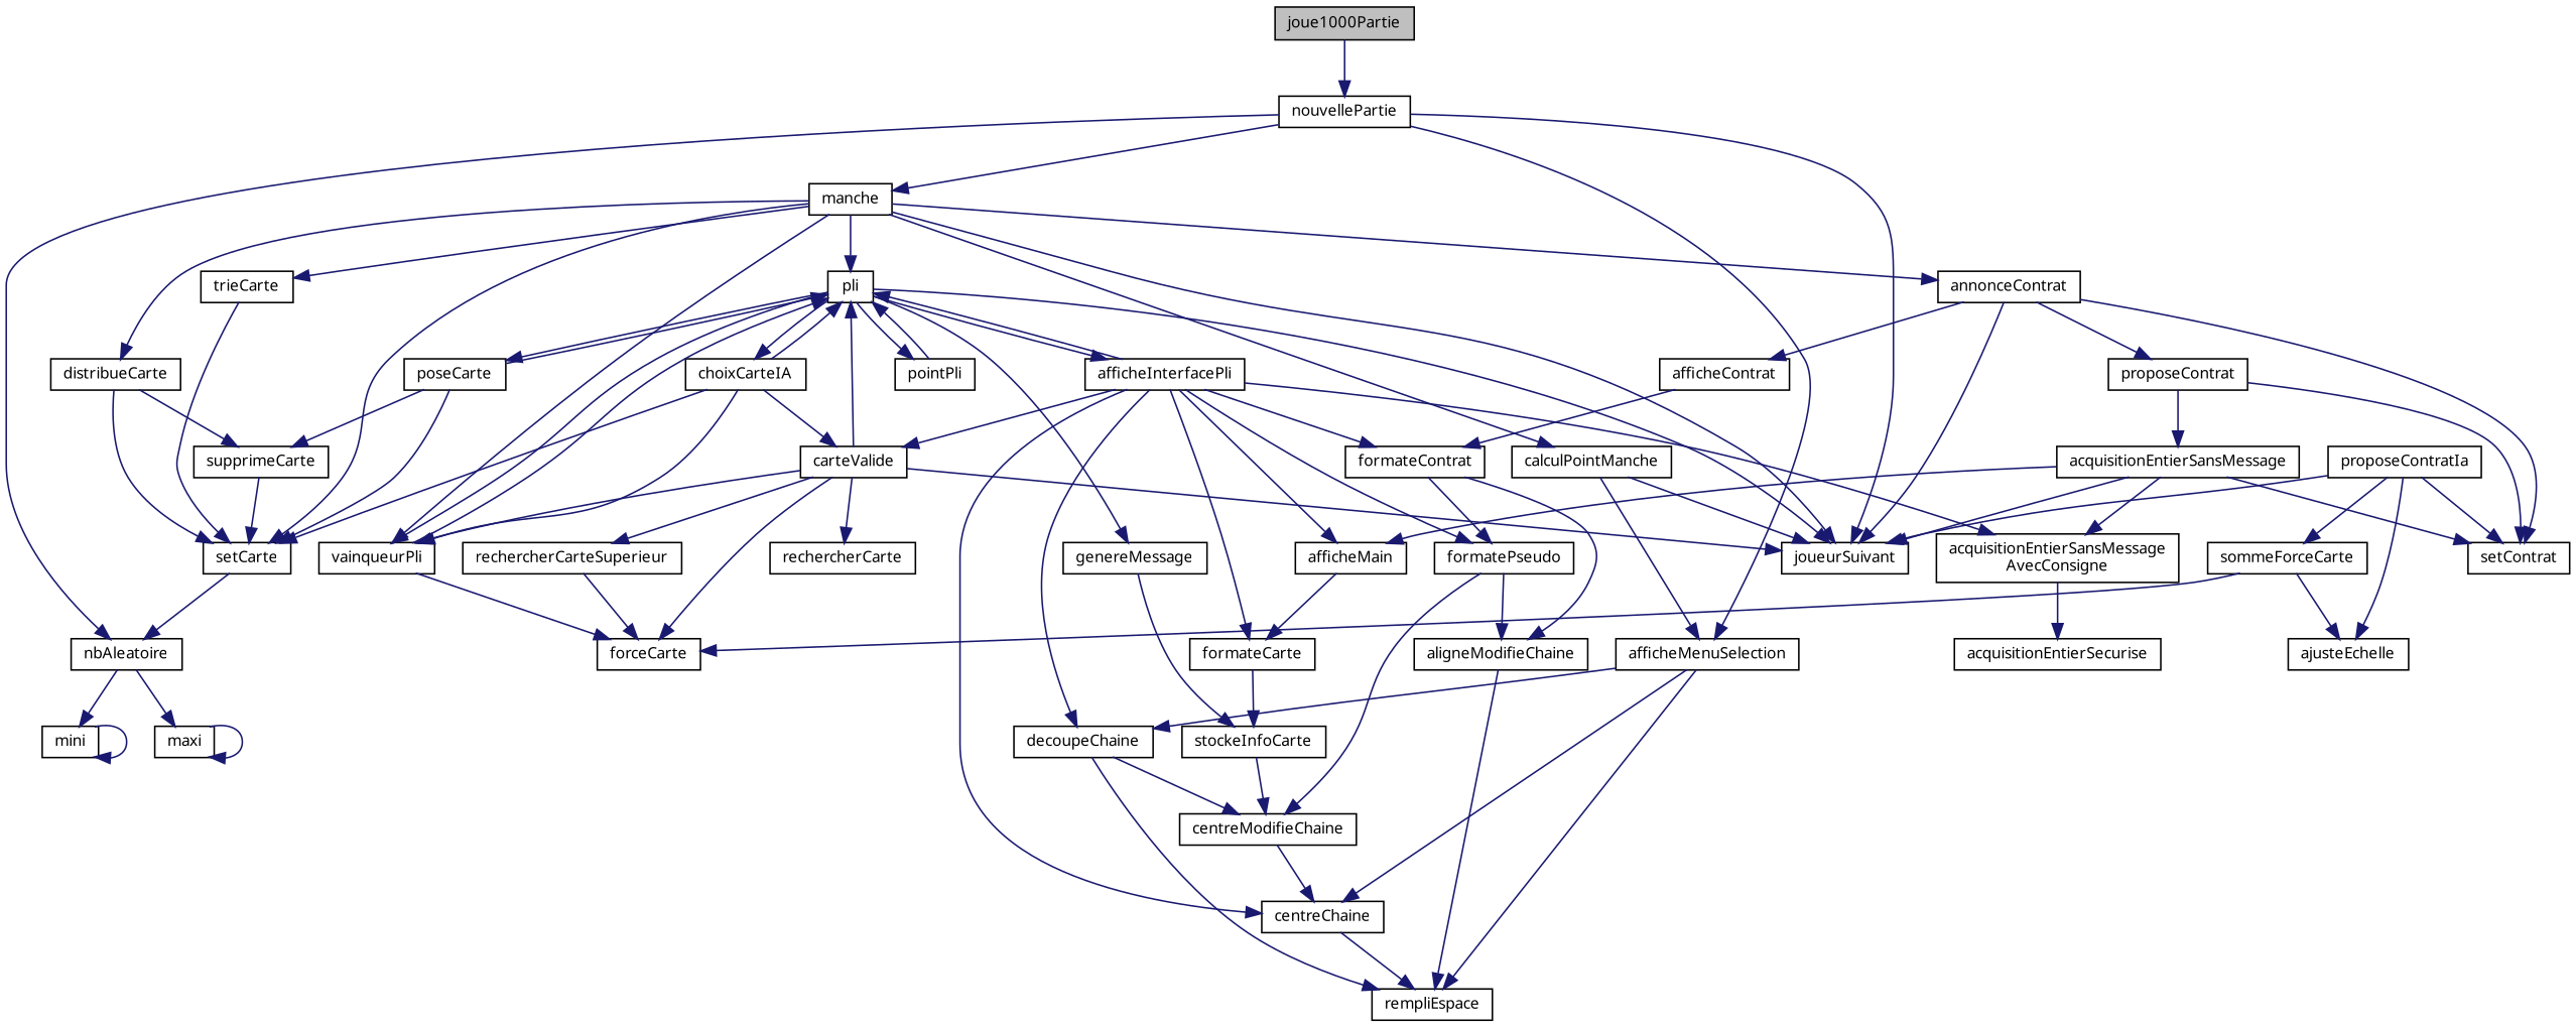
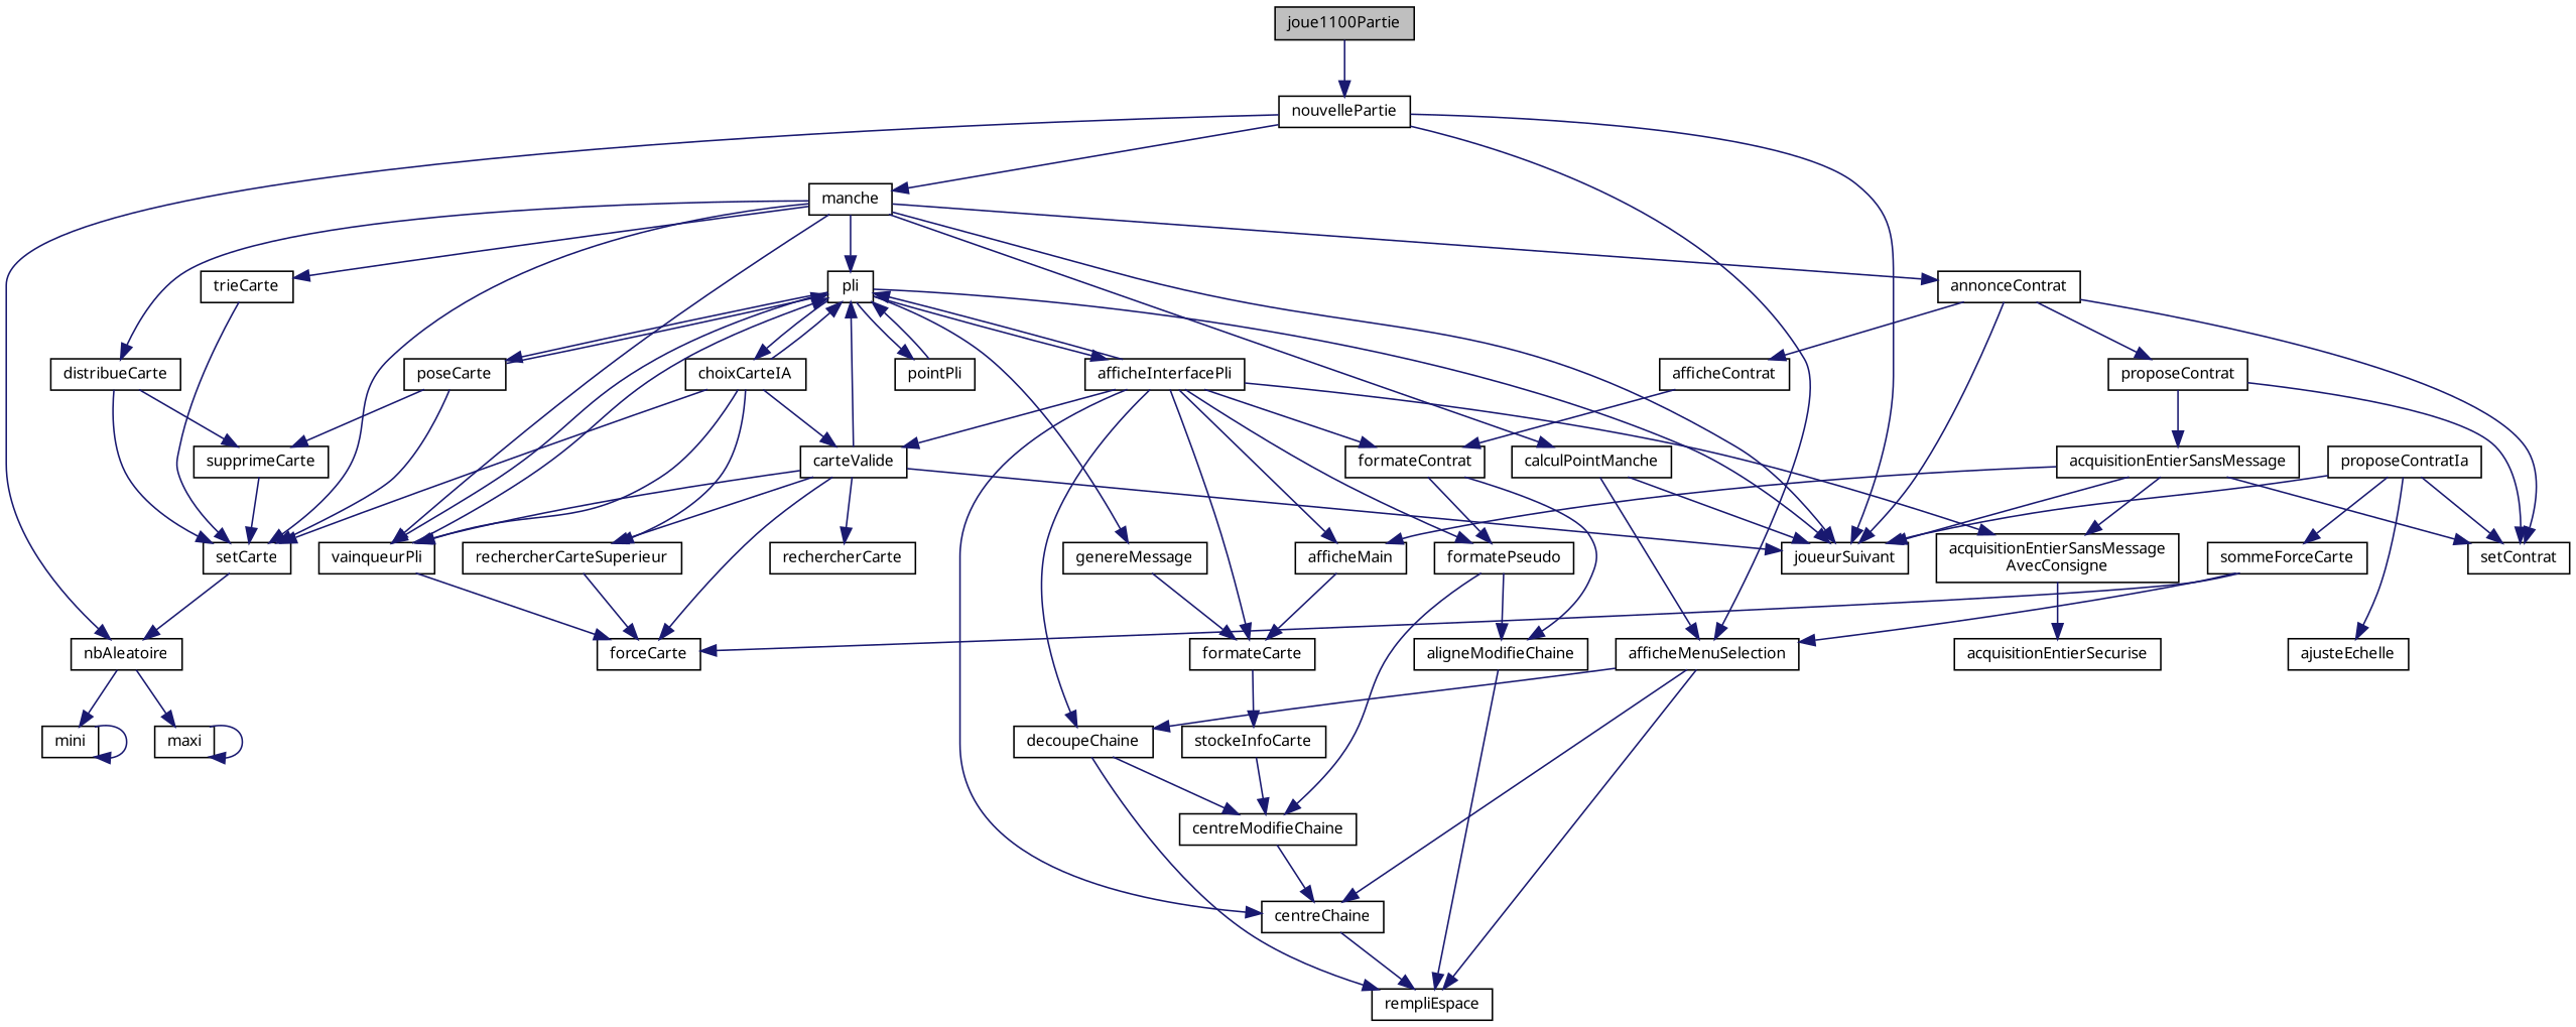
  digraph {
    fontname="Noto Sans"
    rankdir=TB
    node [color=black fillcolor=white fontname="Noto Sans" fontsize=10 shape=record style=filled]
    edge [color=midnightblue fontname="Noto Sans" fontsize=10 labelfontname=Helvetica labelfontsize=10 style=solid]
-   n1 [fillcolor=grey75 fontcolor=black height=0.2 label=joue1000Partie width=0.4]
+   n1 [fillcolor=grey75 fontcolor=black height=0.2 label=joue1100Partie width=0.4]
    n2 [height=0.2 label=nouvellePartie width=0.4]
    n3 [height=0.2 label=afficheMenuSelection width=0.4]
    n4 [height=0.2 label=joueurSuivant width=0.4]
    n5 [height=0.2 label=manche width=0.4]
    n6 [height=0.2 label=nbAleatoire width=0.4]
    n7 [height=0.2 label=centreChaine width=0.4]
    n8 [height=0.2 label=rempliEspace width=0.4]
    n9 [height=0.2 label=decoupeChaine width=0.4]
    n10 [height=0.2 label=annonceContrat width=0.4]
    n11 [height=0.2 label=calculPointManche width=0.4]
    n12 [height=0.2 label=distribueCarte width=0.4]
    n13 [height=0.2 label=setCarte width=0.4]
    n14 [height=0.2 label=pli width=0.4]
    n15 [height=0.2 label=vainqueurPli width=0.4]
    n16 [height=0.2 label=trieCarte width=0.4]
    n17 [height=0.2 label=maxi width=0.4]
    n18 [height=0.2 label=mini width=0.4]
    n19 [height=0.2 label=centreModifieChaine width=0.4]
    n20 [height=0.2 label=afficheContrat width=0.4]
    n21 [height=0.2 label=proposeContrat width=0.4]
    n22 [height=0.2 label=setContrat width=0.4]
    n23 [height=0.2 label=supprimeCarte width=0.4]
    n24 [height=0.2 label=afficheInterfacePli width=0.4]
    n25 [height=0.2 label=choixCarteIA width=0.4]
    n26 [height=0.2 label=genereMessage width=0.4]
    n27 [height=0.2 label=pointPli width=0.4]
    n28 [height=0.2 label=poseCarte width=0.4]
    n29 [height=0.2 label=forceCarte width=0.4]
    n30 [height=0.2 label=formateContrat width=0.4]
    n31 [height=0.2 label=acquisitionEntierSansMessage width=0.4]
    n32 [height=0.2 label=aligneModifieChaine width=0.4]
    n33 [height=0.2 label=formatePseudo width=0.4]
    n34 [height=0.2 label=proposeContratIa width=0.4]
    n35 [height=0.2 label=ajusteEchelle width=0.4]
    n36 [height=0.2 label=sommeForceCarte width=0.4]
    n37 [height=0.2 label="acquisitionEntierSansMessage\lAvecConsigne" width=0.4]
    n38 [height=0.2 label=afficheMain width=0.4]
    n39 [height=0.2 label=acquisitionEntierSecurise width=0.4]
    n40 [height=0.2 label=formateCarte width=0.4]
    n41 [height=0.2 label=stockeInfoCarte width=0.4]
    n42 [height=0.2 label=carteValide width=0.4]
    n43 [height=0.2 label=rechercherCarteSuperieur width=0.4]
    n44 [height=0.2 label=rechercherCarte width=0.4]
    n1 -> n2
    n2 -> n3
    n2 -> n4
    n2 -> n5
    n2 -> n6
    n3 -> n7
    n3 -> n8
    n3 -> n9
    n5 -> n4
    n5 -> n10
    n5 -> n11
    n5 -> n12
    n5 -> n13
    n5 -> n14
    n5 -> n15
    n5 -> n16
    n6 -> n17
    n6 -> n18
    n7 -> n8
    n9 -> n8
    n9 -> n19
    n10 -> n4
    n10 -> n20
    n10 -> n21
    n10 -> n22
    n11 -> n3
    n11 -> n4
    n12 -> n13
    n12 -> n23
    n13 -> n6
    n14 -> n4
    n14 -> n15
    n14 -> n24
    n14 -> n25
    n14 -> n26
    n14 -> n27
    n14 -> n28
    n15 -> n14
    n15 -> n29
    n16 -> n13
    n17 -> n17
    n18 -> n18
    n19 -> n7
    n20 -> n30
    n21 -> n22
    n21 -> n31
    n23 -> n13
    n24 -> n7
    n24 -> n9
    n24 -> n14
    n24 -> n30
    n24 -> n33
    n24 -> n37
    n24 -> n38
    n24 -> n40
    n24 -> n42
    n25 -> n13
    n25 -> n14
    n25 -> n15
    n25 -> n42
-   n26 -> n41
+   n25 -> n43
+   n26 -> n40
    n27 -> n14
    n28 -> n13
    n28 -> n14
    n28 -> n23
    n30 -> n32
    n30 -> n33
    n31 -> n4
    n31 -> n22
    n31 -> n37
    n31 -> n38
    n32 -> n8
    n33 -> n19
    n33 -> n32
    n34 -> n4
    n34 -> n22
    n34 -> n35
    n34 -> n36
    n36 -> n29
-   n36 -> n35
+   n36 -> n3
    n37 -> n39
    n38 -> n40
    n40 -> n41
    n41 -> n19
    n42 -> n4
    n42 -> n14
    n42 -> n15
    n42 -> n29
    n42 -> n43
    n42 -> n44
    n43 -> n29
  }
